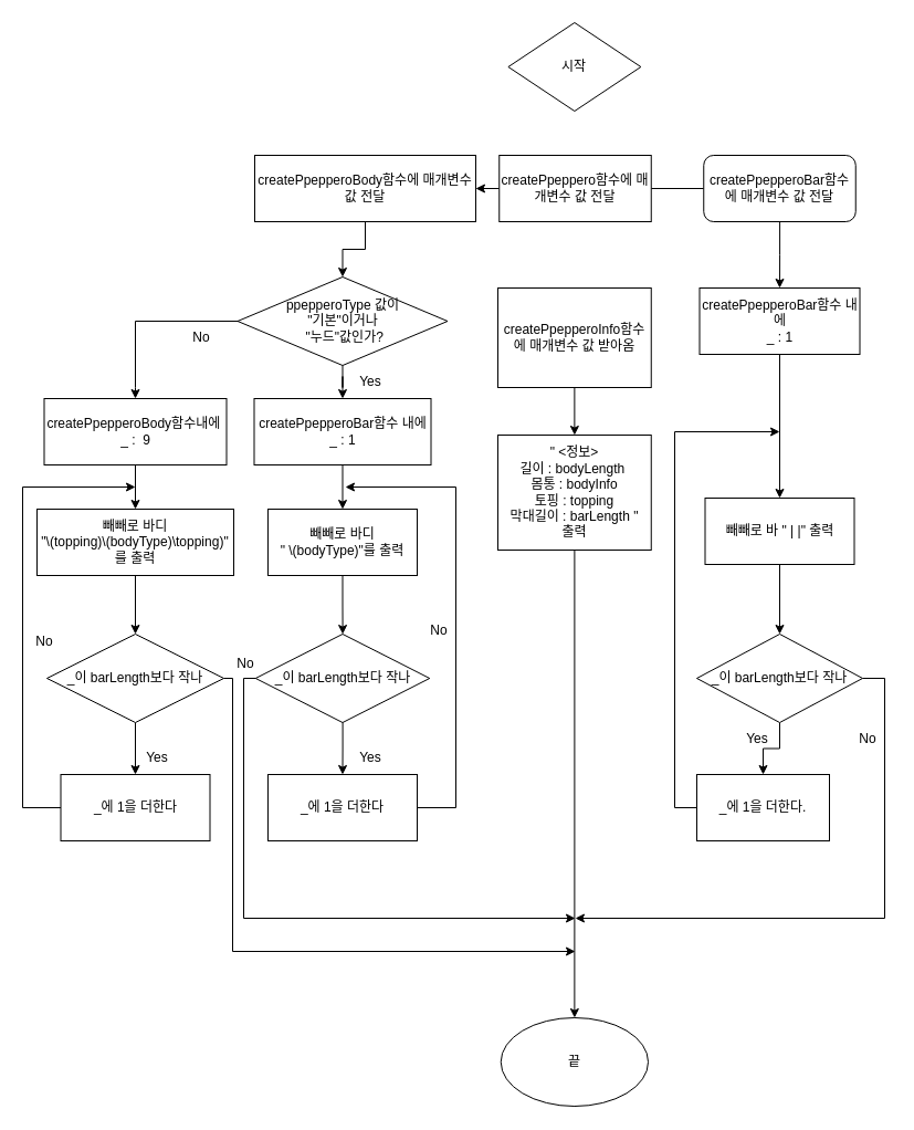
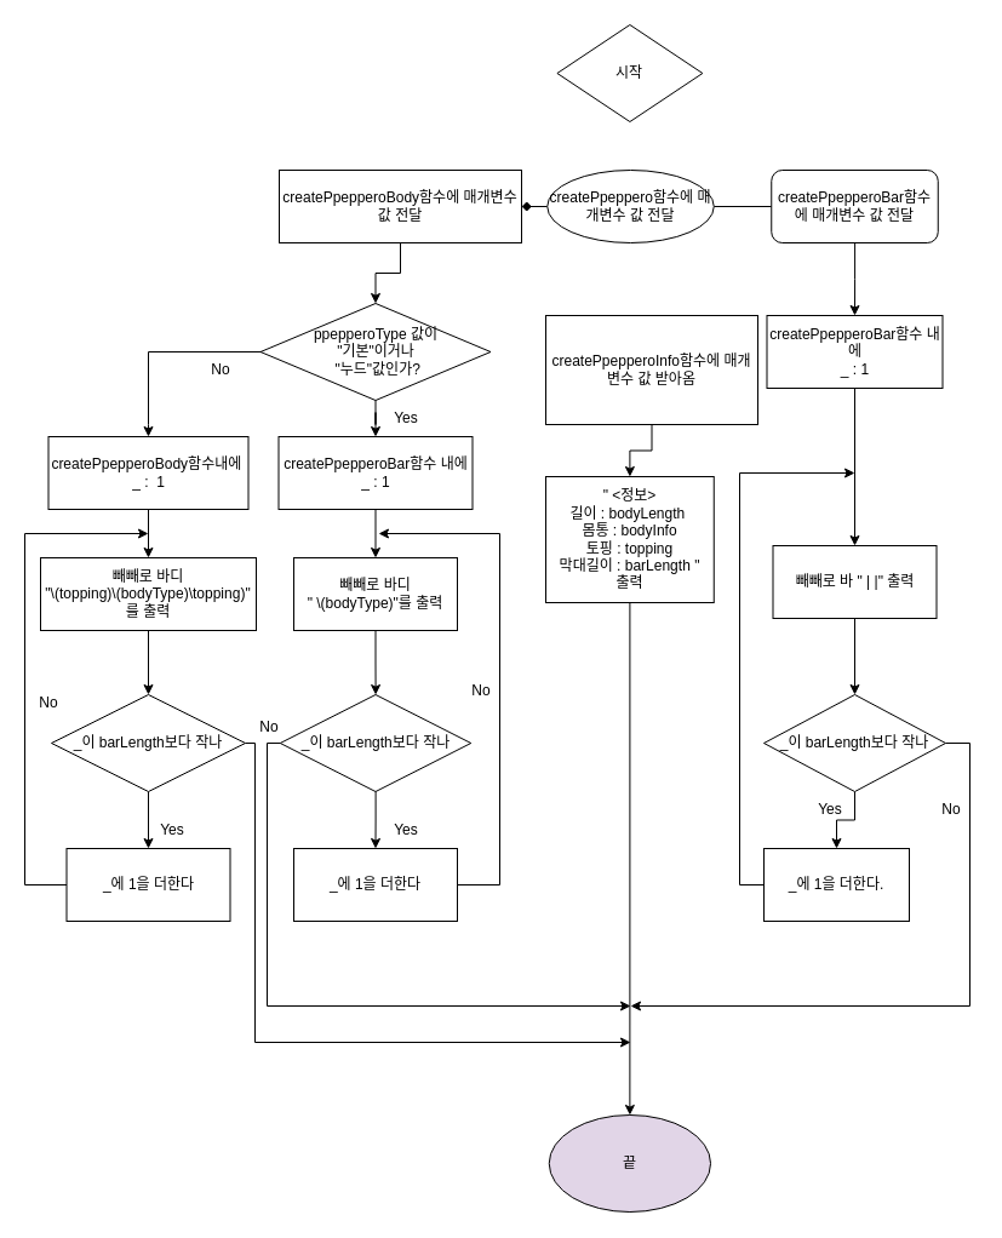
  <mxCell id="0" />
  <mxCell id="1" parent="0" />
  <mxCell id="2" value="시작" style="rhombus;whiteSpace=wrap;html=1;" parent="1" vertex="1"><mxGeometry x="459.38" y="20" width="120" height="80" as="geometry" /></mxCell>
  <mxCell id="3" value="" style="edgeStyle=orthogonalEdgeStyle;rounded=0;orthogonalLoop=1;jettySize=auto;html=1;endArrow=none;" edge="1" parent="1" source="5" target="48"><mxGeometry relative="1" as="geometry" /></mxCell>
- <mxCell id="4" value="" style="edgeStyle=orthogonalEdgeStyle;rounded=0;orthogonalLoop=1;jettySize=auto;html=1;" edge="1" parent="1" source="5" target="53"><mxGeometry relative="1" as="geometry" /></mxCell>
- <mxCell id="5" value="createPpeppero함수에 매개변수 값 전달" style="whiteSpace=wrap;html=1;" parent="1" vertex="1"><mxGeometry x="451.25" y="140" width="137.5" height="60" as="geometry" /></mxCell>
+ <mxCell id="4" value="" style="edgeStyle=orthogonalEdgeStyle;rounded=0;orthogonalLoop=1;jettySize=auto;html=1;endArrow=diamond;" edge="1" parent="1" source="5" target="53"><mxGeometry relative="1" as="geometry" /></mxCell>
+ <mxCell id="5" value="createPpeppero함수에 매개변수 값 전달" style="ellipse;whiteSpace=wrap;html=1;" parent="1" vertex="1"><mxGeometry x="451.25" y="140" width="137.5" height="60" as="geometry" /></mxCell>
  <mxCell id="6" value="" style="edgeStyle=orthogonalEdgeStyle;rounded=0;orthogonalLoop=1;jettySize=auto;html=1;" edge="1" parent="1" source="7" target="9"><mxGeometry relative="1" as="geometry" /></mxCell>
- <mxCell id="7" value="createPpepperoInfo함수에 매개변수 값 받아옴" style="whiteSpace=wrap;html=1;" parent="1" vertex="1"><mxGeometry x="450" y="260" width="138.75" height="90" as="geometry" /></mxCell>
+ <mxCell id="7" value="createPpepperoInfo함수에 매개변수 값 받아옴" style="whiteSpace=wrap;html=1;" parent="1" vertex="1"><mxGeometry x="450" y="260" width="175" height="90" as="geometry" /></mxCell>
  <mxCell id="8" value="" style="edgeStyle=orthogonalEdgeStyle;rounded=0;orthogonalLoop=1;jettySize=auto;html=1;" edge="1" parent="1" source="9" target="46"><mxGeometry relative="1" as="geometry" /></mxCell>
  <mxCell id="9" value="&quot; &amp;lt;정보&amp;gt;&lt;br style=&quot;border-color: var(--border-color);&quot;&gt;길이 : bodyLength&amp;nbsp;&lt;br style=&quot;border-color: var(--border-color);&quot;&gt;몸통 : bodyInfo&lt;br style=&quot;border-color: var(--border-color);&quot;&gt;토핑 : topping&lt;br style=&quot;border-color: var(--border-color);&quot;&gt;막대길이 : barLength &quot;&lt;br style=&quot;border-color: var(--border-color);&quot;&gt;출력" style="whiteSpace=wrap;html=1;" vertex="1" parent="1"><mxGeometry x="450" y="393" width="138.75" height="104" as="geometry" /></mxCell>
  <mxCell id="10" value="" style="edgeStyle=orthogonalEdgeStyle;rounded=0;orthogonalLoop=1;jettySize=auto;html=1;" edge="1" parent="1" source="11" target="35"><mxGeometry relative="1" as="geometry" /></mxCell>
  <mxCell id="11" value="createPpepperoBar함수 내에&lt;br&gt;_ : 1" style="whiteSpace=wrap;html=1;" vertex="1" parent="1"><mxGeometry x="632.5" y="260" width="145" height="60" as="geometry" /></mxCell>
  <mxCell id="12" value="" style="edgeStyle=orthogonalEdgeStyle;rounded=0;orthogonalLoop=1;jettySize=auto;html=1;" edge="1" parent="1" source="13" target="27"><mxGeometry relative="1" as="geometry" /></mxCell>
- <mxCell id="13" value="createPpepperoBody함수내에&amp;nbsp;&lt;br&gt;_ :&amp;nbsp; 9" style="whiteSpace=wrap;html=1;" vertex="1" parent="1"><mxGeometry x="39.5" y="360" width="165" height="60" as="geometry" /></mxCell>
+ <mxCell id="13" value="createPpepperoBody함수내에&amp;nbsp;&lt;br&gt;_ :&amp;nbsp; 1" style="whiteSpace=wrap;html=1;" vertex="1" parent="1"><mxGeometry x="39.5" y="360" width="165" height="60" as="geometry" /></mxCell>
  <mxCell id="14" value="" style="edgeStyle=orthogonalEdgeStyle;rounded=0;orthogonalLoop=1;jettySize=auto;html=1;" edge="1" parent="1" source="16" target="18"><mxGeometry relative="1" as="geometry" /></mxCell>
  <mxCell id="15" value="" style="edgeStyle=orthogonalEdgeStyle;rounded=0;orthogonalLoop=1;jettySize=auto;html=1;exitX=1;exitY=0.5;exitDx=0;exitDy=0;" edge="1" parent="1" source="16"><mxGeometry relative="1" as="geometry"><mxPoint x="520" y="830" as="targetPoint" /><Array as="points"><mxPoint x="800" y="613" /><mxPoint x="800" y="830" /><mxPoint x="520" y="830" /></Array></mxGeometry></mxCell>
  <mxCell id="16" value="_이 barLength보다 작나" style="rhombus;whiteSpace=wrap;html=1;" vertex="1" parent="1"><mxGeometry x="630" y="573" width="150" height="80" as="geometry" /></mxCell>
  <mxCell id="17" value="" style="edgeStyle=orthogonalEdgeStyle;rounded=0;orthogonalLoop=1;jettySize=auto;html=1;" edge="1" parent="1" source="18"><mxGeometry relative="1" as="geometry"><mxPoint x="705" y="390" as="targetPoint" /><Array as="points"><mxPoint x="610" y="730" /><mxPoint x="610" y="390" /></Array></mxGeometry></mxCell>
  <mxCell id="18" value="_에 1을 더한다." style="whiteSpace=wrap;html=1;" vertex="1" parent="1"><mxGeometry x="630" y="700" width="120" height="60" as="geometry" /></mxCell>
  <mxCell id="19" value="Yes" style="text;html=1;strokeColor=none;fillColor=none;align=center;verticalAlign=middle;whiteSpace=wrap;rounded=0;" vertex="1" parent="1"><mxGeometry x="665" y="653" width="40" height="30" as="geometry" /></mxCell>
  <mxCell id="20" value="No" style="text;html=1;strokeColor=none;fillColor=none;align=center;verticalAlign=middle;whiteSpace=wrap;rounded=0;" vertex="1" parent="1"><mxGeometry x="765" y="653" width="40" height="30" as="geometry" /></mxCell>
  <mxCell id="21" value="" style="edgeStyle=orthogonalEdgeStyle;rounded=0;orthogonalLoop=1;jettySize=auto;html=1;entryX=0.5;entryY=0;entryDx=0;entryDy=0;" edge="1" parent="1" source="23" target="13"><mxGeometry relative="1" as="geometry"><Array as="points"><mxPoint x="122" y="290" /><mxPoint x="122" y="350" /></Array></mxGeometry></mxCell>
  <mxCell id="22" value="" style="edgeStyle=orthogonalEdgeStyle;rounded=0;orthogonalLoop=1;jettySize=auto;html=1;" edge="1" parent="1" source="23" target="43"><mxGeometry relative="1" as="geometry" /></mxCell>
  <mxCell id="23" value="ppepperoType 값이 &lt;br&gt;&quot;기본&quot;이거나&lt;br&gt;&amp;nbsp;&quot;누드&quot;값인가?" style="rhombus;whiteSpace=wrap;html=1;" vertex="1" parent="1"><mxGeometry x="214.5" y="250" width="190" height="80" as="geometry" /></mxCell>
  <mxCell id="24" value="" style="edgeStyle=orthogonalEdgeStyle;rounded=0;orthogonalLoop=1;jettySize=auto;html=1;" edge="1" parent="1" source="25" target="38"><mxGeometry relative="1" as="geometry" /></mxCell>
  <mxCell id="25" value="빼빼로 바디 &lt;br&gt;&quot; \(bodyType)&quot;를 출력" style="whiteSpace=wrap;html=1;" vertex="1" parent="1"><mxGeometry x="242" y="460" width="135" height="60" as="geometry" /></mxCell>
  <mxCell id="26" value="" style="edgeStyle=orthogonalEdgeStyle;rounded=0;orthogonalLoop=1;jettySize=auto;html=1;" edge="1" parent="1" source="27" target="41"><mxGeometry relative="1" as="geometry" /></mxCell>
  <mxCell id="27" value="빼빼로 바디&lt;br&gt;&quot;\(topping)\(bodyType)\topping)&quot;&lt;br&gt;를 출력" style="whiteSpace=wrap;html=1;" vertex="1" parent="1"><mxGeometry x="33" y="460" width="178" height="60" as="geometry" /></mxCell>
  <mxCell id="28" style="edgeStyle=orthogonalEdgeStyle;rounded=0;orthogonalLoop=1;jettySize=auto;html=1;exitX=1;exitY=0.5;exitDx=0;exitDy=0;" edge="1" parent="1" source="29"><mxGeometry relative="1" as="geometry"><mxPoint x="312" y="440" as="targetPoint" /><Array as="points"><mxPoint x="412" y="730" /><mxPoint x="412" y="440" /></Array></mxGeometry></mxCell>
  <mxCell id="29" value="_에 1을 더한다" style="whiteSpace=wrap;html=1;" vertex="1" parent="1"><mxGeometry x="242" y="700" width="135" height="60" as="geometry" /></mxCell>
  <mxCell id="30" value="Yes" style="text;html=1;strokeColor=none;fillColor=none;align=center;verticalAlign=middle;whiteSpace=wrap;rounded=0;" vertex="1" parent="1"><mxGeometry x="314.5" y="670" width="40" height="30" as="geometry" /></mxCell>
  <mxCell id="31" value="No" style="text;html=1;strokeColor=none;fillColor=none;align=center;verticalAlign=middle;whiteSpace=wrap;rounded=0;" vertex="1" parent="1"><mxGeometry x="377" y="555" width="40" height="30" as="geometry" /></mxCell>
  <mxCell id="32" value="Yes" style="text;html=1;strokeColor=none;fillColor=none;align=center;verticalAlign=middle;whiteSpace=wrap;rounded=0;" vertex="1" parent="1"><mxGeometry x="314.5" y="330" width="40" height="30" as="geometry" /></mxCell>
  <mxCell id="33" value="No" style="text;html=1;strokeColor=none;fillColor=none;align=center;verticalAlign=middle;whiteSpace=wrap;rounded=0;" vertex="1" parent="1"><mxGeometry x="162" y="290" width="40" height="30" as="geometry" /></mxCell>
  <mxCell id="34" value="" style="edgeStyle=orthogonalEdgeStyle;rounded=0;orthogonalLoop=1;jettySize=auto;html=1;entryX=0.5;entryY=0;entryDx=0;entryDy=0;" edge="1" parent="1" source="35" target="16"><mxGeometry relative="1" as="geometry"><Array as="points" /></mxGeometry></mxCell>
  <mxCell id="35" value="빼빼로 바 &quot; | |&quot; 출력" style="whiteSpace=wrap;html=1;" vertex="1" parent="1"><mxGeometry x="637.5" y="450" width="135" height="60" as="geometry" /></mxCell>
  <mxCell id="36" style="edgeStyle=orthogonalEdgeStyle;rounded=0;orthogonalLoop=1;jettySize=auto;html=1;exitX=0;exitY=0.5;exitDx=0;exitDy=0;" edge="1" parent="1" source="38"><mxGeometry relative="1" as="geometry"><mxPoint x="520" y="830" as="targetPoint" /><Array as="points"><mxPoint x="220" y="613" /><mxPoint x="220" y="830" /></Array></mxGeometry></mxCell>
  <mxCell id="37" value="" style="edgeStyle=orthogonalEdgeStyle;rounded=0;orthogonalLoop=1;jettySize=auto;html=1;" edge="1" parent="1" source="38" target="29"><mxGeometry relative="1" as="geometry" /></mxCell>
  <mxCell id="38" value="_이 barLength보다 작나" style="rhombus;whiteSpace=wrap;html=1;" vertex="1" parent="1"><mxGeometry x="230.75" y="573" width="157.5" height="80" as="geometry" /></mxCell>
  <mxCell id="39" style="edgeStyle=orthogonalEdgeStyle;rounded=0;orthogonalLoop=1;jettySize=auto;html=1;exitX=1;exitY=0.5;exitDx=0;exitDy=0;" edge="1" parent="1" source="41"><mxGeometry relative="1" as="geometry"><mxPoint x="520" y="860" as="targetPoint" /><Array as="points"><mxPoint x="210" y="613" /><mxPoint x="210" y="860" /></Array></mxGeometry></mxCell>
  <mxCell id="40" value="" style="edgeStyle=orthogonalEdgeStyle;rounded=0;orthogonalLoop=1;jettySize=auto;html=1;" edge="1" parent="1" source="41" target="45"><mxGeometry relative="1" as="geometry" /></mxCell>
  <mxCell id="41" value="_이 barLength보다 작나" style="rhombus;whiteSpace=wrap;html=1;" vertex="1" parent="1"><mxGeometry x="42" y="573" width="160" height="80" as="geometry" /></mxCell>
  <mxCell id="42" value="" style="edgeStyle=orthogonalEdgeStyle;rounded=0;orthogonalLoop=1;jettySize=auto;html=1;" edge="1" parent="1" source="43" target="25"><mxGeometry relative="1" as="geometry" /></mxCell>
  <mxCell id="43" value="createPpepperoBar함수 내에&lt;br&gt;_ : 1" style="whiteSpace=wrap;html=1;" vertex="1" parent="1"><mxGeometry x="229.5" y="360" width="160" height="60" as="geometry" /></mxCell>
  <mxCell id="44" value="" style="edgeStyle=orthogonalEdgeStyle;rounded=0;orthogonalLoop=1;jettySize=auto;html=1;exitX=0;exitY=0.5;exitDx=0;exitDy=0;" edge="1" parent="1" source="45"><mxGeometry x="0.011" y="-2" relative="1" as="geometry"><mxPoint x="122" y="440" as="targetPoint" /><Array as="points"><mxPoint x="20" y="730" /><mxPoint x="20" y="440" /></Array><mxPoint as="offset" /></mxGeometry></mxCell>
  <mxCell id="45" value="_에 1을 더한다" style="whiteSpace=wrap;html=1;" vertex="1" parent="1"><mxGeometry x="54.5" y="700" width="135" height="60" as="geometry" /></mxCell>
- <mxCell id="46" value="끝" style="ellipse;whiteSpace=wrap;html=1;" vertex="1" parent="1"><mxGeometry x="452.73" y="920" width="133.29" height="80" as="geometry" /></mxCell>
+ <mxCell id="46" value="끝" style="ellipse;whiteSpace=wrap;html=1;fillColor=#e1d5e7;" vertex="1" parent="1"><mxGeometry x="452.73" y="920" width="133.29" height="80" as="geometry" /></mxCell>
  <mxCell id="47" value="" style="edgeStyle=orthogonalEdgeStyle;rounded=0;orthogonalLoop=1;jettySize=auto;html=1;" edge="1" parent="1" source="48" target="11"><mxGeometry relative="1" as="geometry" /></mxCell>
  <mxCell id="48" value="createPpepperoBar함수에 매개변수 값 전달" style="whiteSpace=wrap;html=1;rounded=1;" vertex="1" parent="1"><mxGeometry x="636.25" y="140" width="137.5" height="60" as="geometry" /></mxCell>
  <mxCell id="49" value="No" style="text;html=1;strokeColor=none;fillColor=none;align=center;verticalAlign=middle;whiteSpace=wrap;rounded=0;" vertex="1" parent="1"><mxGeometry x="202" y="585" width="40" height="30" as="geometry" /></mxCell>
  <mxCell id="50" value="Yes" style="text;html=1;strokeColor=none;fillColor=none;align=center;verticalAlign=middle;whiteSpace=wrap;rounded=0;" vertex="1" parent="1"><mxGeometry x="122" y="670" width="40" height="30" as="geometry" /></mxCell>
  <mxCell id="51" value="No" style="text;html=1;strokeColor=none;fillColor=none;align=center;verticalAlign=middle;whiteSpace=wrap;rounded=0;" vertex="1" parent="1"><mxGeometry x="20" y="565" width="40" height="30" as="geometry" /></mxCell>
  <mxCell id="52" value="" style="edgeStyle=orthogonalEdgeStyle;rounded=0;orthogonalLoop=1;jettySize=auto;html=1;" edge="1" parent="1" source="53" target="23"><mxGeometry relative="1" as="geometry" /></mxCell>
  <mxCell id="53" value="createPpepperoBody함수에 매개변수 값 전달" style="whiteSpace=wrap;html=1;" vertex="1" parent="1"><mxGeometry x="230" y="140" width="200" height="60" as="geometry" /></mxCell>
